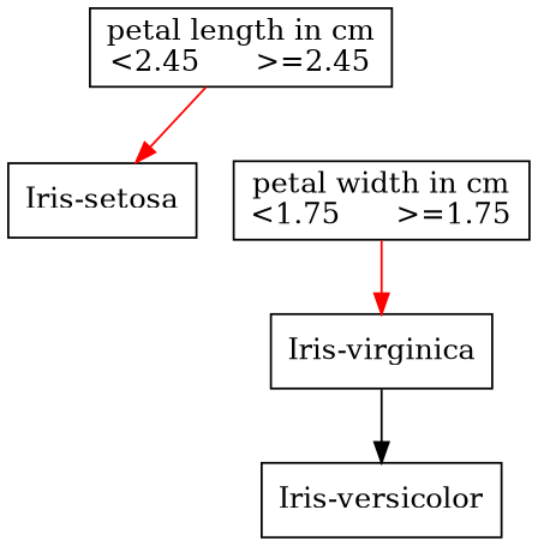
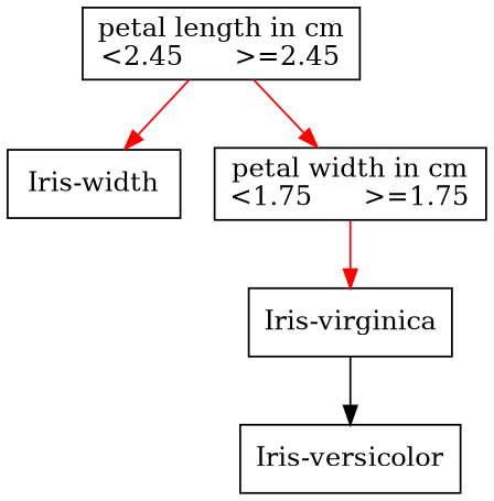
  digraph {
    node [shape=box]
    edge [color=red labeldistance=2.5 labellangle=45]
    n1 [label="petal length in cm\n<2.45      >=2.45"]
-   n2 [label="Iris-setosa"]
+   n2 [label="Iris-width"]
    n3 [label="petal width in cm\n<1.75      >=1.75"]
    n4 [label="Iris-virginica"]
    n5 [label="Iris-versicolor"]
    n1 -> n2
+   n1 -> n3 [labellangle=-45]
    n3 -> n4 [labellangle=-45]
    n4 -> n5 [color=""]
  }
